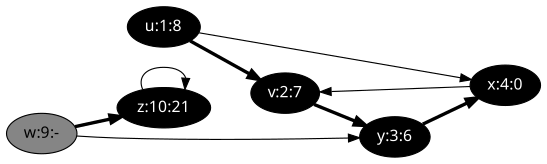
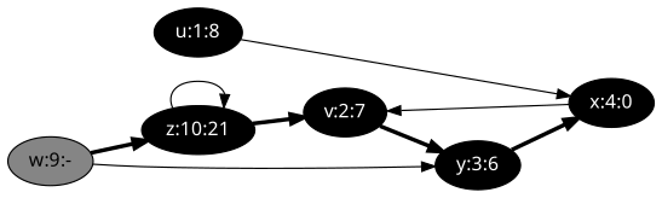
  digraph {
    rankdir=LR
    node [fillcolor=black fontcolor=white fontname="time-bold" style=filled]
    edge [penwidth=3]
    n1 [label="u:1:8"]
    n2 [label="v:2:7"]
    n3 [label="x:4:0"]
    n4 [label="y:3:6"]
    n5 [fillcolor=gray52 label="w:9:-" fontcolor=""]
    n6 [label="z:10:21"]
-   n1 -> n2
+   n6 -> n2
    n1 -> n3 [penwidth=1]
    n2 -> n4
    n3 -> n2 [penwidth=1]
    n4 -> n3
    n5 -> n4 [penwidth=1]
    n5 -> n6
    n6 -> n6 [penwidth=1]
  }
